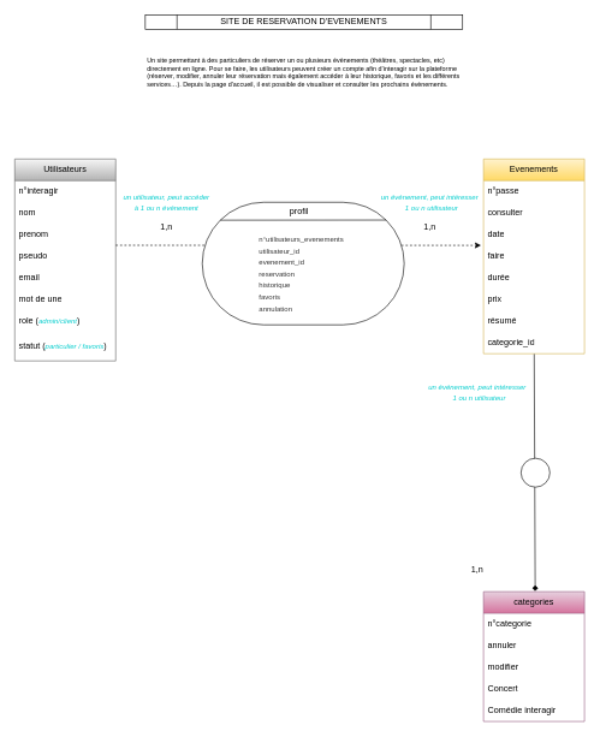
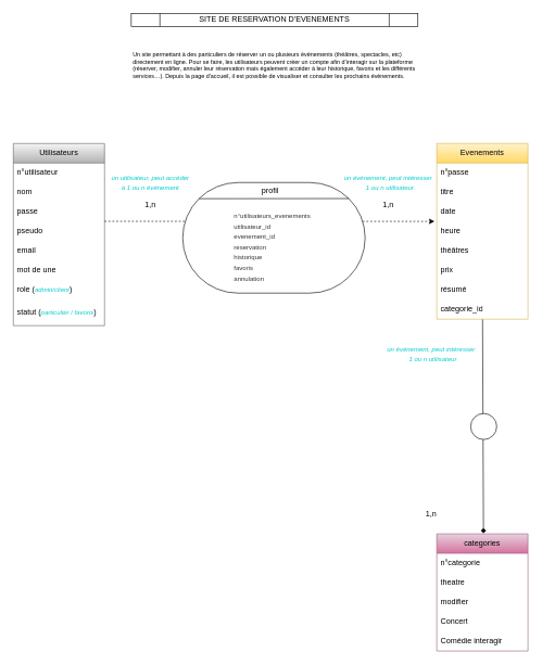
  <mxCell id="0" />
  <mxCell id="1" parent="0" />
  <mxCell id="2" value="Evenements" style="swimlane;fontStyle=0;childLayout=stackLayout;horizontal=1;startSize=30;horizontalStack=0;resizeParent=1;resizeParentMax=0;resizeLast=0;collapsible=1;marginBottom=0;whiteSpace=wrap;html=1;fillColor=#fff2cc;gradientColor=#ffd966;strokeColor=#d6b656;" parent="1" vertex="1"><mxGeometry x="670" y="220" width="140" height="270" as="geometry" /></mxCell>
  <mxCell id="3" value="n°passe" style="text;strokeColor=none;fillColor=none;align=left;verticalAlign=middle;spacingLeft=4;spacingRight=4;overflow=hidden;points=[[0,0.5],[1,0.5]];portConstraint=eastwest;rotatable=0;whiteSpace=wrap;html=1;" parent="2" vertex="1"><mxGeometry y="30" width="140" height="30" as="geometry" /></mxCell>
- <mxCell id="4" value="consulter" style="text;strokeColor=none;fillColor=none;align=left;verticalAlign=middle;spacingLeft=4;spacingRight=4;overflow=hidden;points=[[0,0.5],[1,0.5]];portConstraint=eastwest;rotatable=0;whiteSpace=wrap;html=1;" parent="2" vertex="1"><mxGeometry y="60" width="140" height="30" as="geometry" /></mxCell>
+ <mxCell id="4" value="titre" style="text;strokeColor=none;fillColor=none;align=left;verticalAlign=middle;spacingLeft=4;spacingRight=4;overflow=hidden;points=[[0,0.5],[1,0.5]];portConstraint=eastwest;rotatable=0;whiteSpace=wrap;html=1;" parent="2" vertex="1"><mxGeometry y="60" width="140" height="30" as="geometry" /></mxCell>
  <mxCell id="5" value="date" style="text;strokeColor=none;fillColor=none;align=left;verticalAlign=middle;spacingLeft=4;spacingRight=4;overflow=hidden;points=[[0,0.5],[1,0.5]];portConstraint=eastwest;rotatable=0;whiteSpace=wrap;html=1;" parent="2" vertex="1"><mxGeometry y="90" width="140" height="30" as="geometry" /></mxCell>
- <mxCell id="6" value="faire" style="text;strokeColor=none;fillColor=none;align=left;verticalAlign=middle;spacingLeft=4;spacingRight=4;overflow=hidden;points=[[0,0.5],[1,0.5]];portConstraint=eastwest;rotatable=0;whiteSpace=wrap;html=1;" parent="2" vertex="1"><mxGeometry y="120" width="140" height="30" as="geometry" /></mxCell>
- <mxCell id="7" value="durée" style="text;strokeColor=none;fillColor=none;align=left;verticalAlign=middle;spacingLeft=4;spacingRight=4;overflow=hidden;points=[[0,0.5],[1,0.5]];portConstraint=eastwest;rotatable=0;whiteSpace=wrap;html=1;" parent="2" vertex="1"><mxGeometry y="150" width="140" height="30" as="geometry" /></mxCell>
+ <mxCell id="6" value="heure" style="text;strokeColor=none;fillColor=none;align=left;verticalAlign=middle;spacingLeft=4;spacingRight=4;overflow=hidden;points=[[0,0.5],[1,0.5]];portConstraint=eastwest;rotatable=0;whiteSpace=wrap;html=1;" parent="2" vertex="1"><mxGeometry y="120" width="140" height="30" as="geometry" /></mxCell>
+ <mxCell id="7" value="théâtres" style="text;strokeColor=none;fillColor=none;align=left;verticalAlign=middle;spacingLeft=4;spacingRight=4;overflow=hidden;points=[[0,0.5],[1,0.5]];portConstraint=eastwest;rotatable=0;whiteSpace=wrap;html=1;" parent="2" vertex="1"><mxGeometry y="150" width="140" height="30" as="geometry" /></mxCell>
  <mxCell id="8" value="prix" style="text;strokeColor=none;fillColor=none;align=left;verticalAlign=middle;spacingLeft=4;spacingRight=4;overflow=hidden;points=[[0,0.5],[1,0.5]];portConstraint=eastwest;rotatable=0;whiteSpace=wrap;html=1;" parent="2" vertex="1"><mxGeometry y="180" width="140" height="30" as="geometry" /></mxCell>
  <mxCell id="9" value="résumé" style="text;strokeColor=none;fillColor=none;align=left;verticalAlign=middle;spacingLeft=4;spacingRight=4;overflow=hidden;points=[[0,0.5],[1,0.5]];portConstraint=eastwest;rotatable=0;whiteSpace=wrap;html=1;" parent="2" vertex="1"><mxGeometry y="210" width="140" height="30" as="geometry" /></mxCell>
  <mxCell id="10" value="categorie_id" style="text;strokeColor=none;fillColor=none;align=left;verticalAlign=middle;spacingLeft=4;spacingRight=4;overflow=hidden;points=[[0,0.5],[1,0.5]];portConstraint=eastwest;rotatable=0;whiteSpace=wrap;html=1;" parent="2" vertex="1"><mxGeometry y="240" width="140" height="30" as="geometry" /></mxCell>
  <mxCell id="11" value="Utilisateurs" style="swimlane;fontStyle=0;childLayout=stackLayout;horizontal=1;startSize=30;horizontalStack=0;resizeParent=1;resizeParentMax=0;resizeLast=0;collapsible=1;marginBottom=0;whiteSpace=wrap;html=1;fillColor=#f5f5f5;gradientColor=#b3b3b3;strokeColor=#666666;" parent="1" vertex="1"><mxGeometry x="20" y="220" width="140" height="280" as="geometry" /></mxCell>
- <mxCell id="12" value="n°interagir" style="text;strokeColor=none;fillColor=none;align=left;verticalAlign=middle;spacingLeft=4;spacingRight=4;overflow=hidden;points=[[0,0.5],[1,0.5]];portConstraint=eastwest;rotatable=0;whiteSpace=wrap;html=1;" parent="11" vertex="1"><mxGeometry y="30" width="140" height="30" as="geometry" /></mxCell>
+ <mxCell id="12" value="n°utilisateur" style="text;strokeColor=none;fillColor=none;align=left;verticalAlign=middle;spacingLeft=4;spacingRight=4;overflow=hidden;points=[[0,0.5],[1,0.5]];portConstraint=eastwest;rotatable=0;whiteSpace=wrap;html=1;" parent="11" vertex="1"><mxGeometry y="30" width="140" height="30" as="geometry" /></mxCell>
  <mxCell id="13" value="nom" style="text;strokeColor=none;fillColor=none;align=left;verticalAlign=middle;spacingLeft=4;spacingRight=4;overflow=hidden;points=[[0,0.5],[1,0.5]];portConstraint=eastwest;rotatable=0;whiteSpace=wrap;html=1;" parent="11" vertex="1"><mxGeometry y="60" width="140" height="30" as="geometry" /></mxCell>
- <mxCell id="14" value="prenom" style="text;strokeColor=none;fillColor=none;align=left;verticalAlign=middle;spacingLeft=4;spacingRight=4;overflow=hidden;points=[[0,0.5],[1,0.5]];portConstraint=eastwest;rotatable=0;whiteSpace=wrap;html=1;" parent="11" vertex="1"><mxGeometry y="90" width="140" height="30" as="geometry" /></mxCell>
+ <mxCell id="14" value="passe" style="text;strokeColor=none;fillColor=none;align=left;verticalAlign=middle;spacingLeft=4;spacingRight=4;overflow=hidden;points=[[0,0.5],[1,0.5]];portConstraint=eastwest;rotatable=0;whiteSpace=wrap;html=1;" parent="11" vertex="1"><mxGeometry y="90" width="140" height="30" as="geometry" /></mxCell>
  <mxCell id="15" value="pseudo" style="text;strokeColor=none;fillColor=none;align=left;verticalAlign=middle;spacingLeft=4;spacingRight=4;overflow=hidden;points=[[0,0.5],[1,0.5]];portConstraint=eastwest;rotatable=0;whiteSpace=wrap;html=1;" parent="11" vertex="1"><mxGeometry y="120" width="140" height="30" as="geometry" /></mxCell>
  <mxCell id="16" value="email" style="text;strokeColor=none;fillColor=none;align=left;verticalAlign=middle;spacingLeft=4;spacingRight=4;overflow=hidden;points=[[0,0.5],[1,0.5]];portConstraint=eastwest;rotatable=0;whiteSpace=wrap;html=1;" parent="11" vertex="1"><mxGeometry y="150" width="140" height="30" as="geometry" /></mxCell>
  <mxCell id="17" value="mot de une" style="text;strokeColor=none;fillColor=none;align=left;verticalAlign=middle;spacingLeft=4;spacingRight=4;overflow=hidden;points=[[0,0.5],[1,0.5]];portConstraint=eastwest;rotatable=0;whiteSpace=wrap;html=1;" parent="11" vertex="1"><mxGeometry y="180" width="140" height="30" as="geometry" /></mxCell>
  <mxCell id="18" value="&lt;div style=&quot;text-align: center;&quot;&gt;&lt;span style=&quot;background-color: initial;&quot;&gt;role (&lt;font color=&quot;#00cccc&quot;&gt;&lt;span style=&quot;font-size: 10px;&quot;&gt;&lt;i&gt;admin/client&lt;/i&gt;&lt;/span&gt;&lt;/font&gt;&lt;/span&gt;&lt;span style=&quot;background-color: initial;&quot;&gt;)&lt;/span&gt;&lt;/div&gt;" style="text;strokeColor=none;fillColor=none;align=left;verticalAlign=middle;spacingLeft=4;spacingRight=4;overflow=hidden;points=[[0,0.5],[1,0.5]];portConstraint=eastwest;rotatable=0;whiteSpace=wrap;html=1;" parent="11" vertex="1"><mxGeometry y="210" width="140" height="30" as="geometry" /></mxCell>
  <mxCell id="19" value="&lt;div style=&quot;&quot;&gt;&lt;span style=&quot;background-color: initial;&quot;&gt;statut (&lt;font color=&quot;#00cccc&quot;&gt;&lt;span style=&quot;font-size: 10px;&quot;&gt;&lt;i&gt;particulier / favoris&lt;/i&gt;&lt;/span&gt;&lt;/font&gt;&lt;/span&gt;&lt;span style=&quot;background-color: initial;&quot;&gt;)&lt;/span&gt;&lt;/div&gt;" style="text;strokeColor=none;fillColor=none;align=left;verticalAlign=middle;spacingLeft=4;spacingRight=4;overflow=hidden;points=[[0,0.5],[1,0.5]];portConstraint=eastwest;rotatable=0;whiteSpace=wrap;html=1;" parent="11" vertex="1"><mxGeometry y="240" width="140" height="40" as="geometry" /></mxCell>
  <mxCell id="20" value="" style="endArrow=classic;html=1;rounded=0;exitX=1;exitY=0.987;exitDx=0;exitDy=0;exitPerimeter=0;entryX=-0.025;entryY=-0.008;entryDx=0;entryDy=0;entryPerimeter=0;dashed=1;" parent="1" source="14" target="6" edge="1"><mxGeometry width="50" height="50" relative="1" as="geometry"><mxPoint x="221.96" y="340" as="sourcePoint" /><mxPoint x="540" y="340" as="targetPoint" /></mxGeometry></mxCell>
  <mxCell id="21" value="1,n" style="text;html=1;align=center;verticalAlign=middle;resizable=0;points=[];autosize=1;strokeColor=none;fillColor=none;" parent="1" vertex="1"><mxGeometry x="210" y="299" width="40" height="30" as="geometry" /></mxCell>
  <mxCell id="22" value="&lt;i style=&quot;font-size: 10px;&quot;&gt;&lt;font style=&quot;font-size: 10px;&quot; color=&quot;#00cccc&quot;&gt;un utilisateur, peut accéder &lt;br&gt;à 1 ou n événement&lt;/font&gt;&lt;/i&gt;" style="text;html=1;align=center;verticalAlign=middle;resizable=0;points=[];autosize=1;strokeColor=none;fillColor=none;" parent="1" vertex="1"><mxGeometry x="160" y="259" width="140" height="40" as="geometry" /></mxCell>
  <mxCell id="23" value="1,n" style="text;html=1;align=center;verticalAlign=middle;resizable=0;points=[];autosize=1;strokeColor=none;fillColor=none;" parent="1" vertex="1"><mxGeometry x="575" y="299" width="40" height="30" as="geometry" /></mxCell>
  <mxCell id="24" value="&lt;i style=&quot;font-size: 10px;&quot;&gt;&lt;font style=&quot;font-size: 10px;&quot; color=&quot;#00cccc&quot;&gt;un&amp;nbsp;&lt;/font&gt;&lt;/i&gt;&lt;i style=&quot;border-color: var(--border-color); font-size: 10px;&quot;&gt;&lt;font style=&quot;border-color: var(--border-color);&quot; color=&quot;#00cccc&quot;&gt;événement&lt;/font&gt;&lt;/i&gt;&lt;i style=&quot;font-size: 10px;&quot;&gt;&lt;font style=&quot;font-size: 10px;&quot; color=&quot;#00cccc&quot;&gt;, peut intéresser&lt;br&gt;&amp;nbsp; 1 ou n&amp;nbsp;&lt;/font&gt;&lt;/i&gt;&lt;i style=&quot;border-color: var(--border-color); font-size: 10px;&quot;&gt;&lt;font style=&quot;border-color: var(--border-color);&quot; color=&quot;#00cccc&quot;&gt;utilisateur&lt;/font&gt;&lt;/i&gt;" style="text;html=1;align=center;verticalAlign=middle;resizable=0;points=[];autosize=1;strokeColor=none;fillColor=none;" parent="1" vertex="1"><mxGeometry x="515" y="259" width="160" height="40" as="geometry" /></mxCell>
  <mxCell id="25" value="" style="rounded=1;whiteSpace=wrap;html=1;arcSize=50;" parent="1" vertex="1"><mxGeometry x="280" y="280" width="280" height="170" as="geometry" /></mxCell>
  <mxCell id="26" value="" style="endArrow=none;html=1;rounded=0;exitX=0.09;exitY=0.146;exitDx=0;exitDy=0;exitPerimeter=0;entryX=0.91;entryY=0.145;entryDx=0;entryDy=0;entryPerimeter=0;" parent="1" source="25" target="25" edge="1"><mxGeometry width="50" height="50" relative="1" as="geometry"><mxPoint x="297.64" y="304.68" as="sourcePoint" /><mxPoint x="541" y="306" as="targetPoint" /></mxGeometry></mxCell>
  <mxCell id="27" value="profil" style="text;html=1;align=center;verticalAlign=middle;resizable=0;points=[];autosize=1;strokeColor=none;fillColor=none;" parent="1" vertex="1"><mxGeometry x="389" y="277" width="50" height="30" as="geometry" /></mxCell>
  <mxCell id="28" value="&lt;p style=&quot;line-height: 160%; font-size: 10px;&quot;&gt;&lt;font color=&quot;#333333&quot;&gt;n°utilisateurs_evenements&lt;br&gt;utilisateur_id&lt;br&gt;evenement_id&lt;br&gt;reservation&lt;br&gt;historique&lt;br&gt;favoris&lt;br&gt;annulation&lt;/font&gt;&lt;/p&gt;" style="text;html=1;align=left;verticalAlign=middle;resizable=0;points=[];autosize=1;" parent="1" vertex="1"><mxGeometry x="357" y="304" width="140" height="150" as="geometry" /></mxCell>
  <mxCell id="29" value="categories" style="swimlane;fontStyle=0;childLayout=stackLayout;horizontal=1;startSize=30;horizontalStack=0;resizeParent=1;resizeParentMax=0;resizeLast=0;collapsible=1;marginBottom=0;whiteSpace=wrap;html=1;fillColor=#e6d0de;gradientColor=#d5739d;strokeColor=#996185;" parent="1" vertex="1"><mxGeometry x="670" y="820" width="140" height="180" as="geometry" /></mxCell>
  <mxCell id="30" value="n°categorie" style="text;strokeColor=none;fillColor=none;align=left;verticalAlign=middle;spacingLeft=4;spacingRight=4;overflow=hidden;points=[[0,0.5],[1,0.5]];portConstraint=eastwest;rotatable=0;whiteSpace=wrap;html=1;" parent="29" vertex="1"><mxGeometry y="30" width="140" height="30" as="geometry" /></mxCell>
- <mxCell id="31" value="annuler" style="text;strokeColor=none;fillColor=none;align=left;verticalAlign=middle;spacingLeft=4;spacingRight=4;overflow=hidden;points=[[0,0.5],[1,0.5]];portConstraint=eastwest;rotatable=0;whiteSpace=wrap;html=1;" parent="29" vertex="1"><mxGeometry y="60" width="140" height="30" as="geometry" /></mxCell>
+ <mxCell id="31" value="theatre" style="text;strokeColor=none;fillColor=none;align=left;verticalAlign=middle;spacingLeft=4;spacingRight=4;overflow=hidden;points=[[0,0.5],[1,0.5]];portConstraint=eastwest;rotatable=0;whiteSpace=wrap;html=1;" parent="29" vertex="1"><mxGeometry y="60" width="140" height="30" as="geometry" /></mxCell>
  <mxCell id="32" value="modifier" style="text;strokeColor=none;fillColor=none;align=left;verticalAlign=middle;spacingLeft=4;spacingRight=4;overflow=hidden;points=[[0,0.5],[1,0.5]];portConstraint=eastwest;rotatable=0;whiteSpace=wrap;html=1;" parent="29" vertex="1"><mxGeometry y="90" width="140" height="30" as="geometry" /></mxCell>
  <mxCell id="33" value="Concert" style="text;strokeColor=none;fillColor=none;align=left;verticalAlign=middle;spacingLeft=4;spacingRight=4;overflow=hidden;points=[[0,0.5],[1,0.5]];portConstraint=eastwest;rotatable=0;whiteSpace=wrap;html=1;" parent="29" vertex="1"><mxGeometry y="120" width="140" height="30" as="geometry" /></mxCell>
  <mxCell id="34" value="Comédie interagir" style="text;strokeColor=none;fillColor=none;align=left;verticalAlign=middle;spacingLeft=4;spacingRight=4;overflow=hidden;points=[[0,0.5],[1,0.5]];portConstraint=eastwest;rotatable=0;whiteSpace=wrap;html=1;" parent="29" vertex="1"><mxGeometry y="150" width="140" height="30" as="geometry" /></mxCell>
  <mxCell id="35" value="" style="endArrow=diamond;html=1;rounded=0;exitX=0.502;exitY=1.014;exitDx=0;exitDy=0;exitPerimeter=0;entryX=0.512;entryY=-0.004;entryDx=0;entryDy=0;entryPerimeter=0;" parent="1" source="10" target="29" edge="1"><mxGeometry width="50" height="50" relative="1" as="geometry"><mxPoint x="351" y="440" as="sourcePoint" /><mxPoint x="741" y="690" as="targetPoint" /></mxGeometry></mxCell>
  <mxCell id="36" value="&lt;i style=&quot;font-size: 10px;&quot;&gt;&lt;font style=&quot;font-size: 10px;&quot; color=&quot;#00cccc&quot;&gt;un&amp;nbsp;&lt;/font&gt;&lt;/i&gt;&lt;i style=&quot;border-color: var(--border-color); font-size: 10px;&quot;&gt;&lt;font style=&quot;border-color: var(--border-color);&quot; color=&quot;#00cccc&quot;&gt;événement&lt;/font&gt;&lt;/i&gt;&lt;i style=&quot;font-size: 10px;&quot;&gt;&lt;font style=&quot;font-size: 10px;&quot; color=&quot;#00cccc&quot;&gt;, peut intéresser&lt;br&gt;&amp;nbsp; 1 ou n&amp;nbsp;&lt;/font&gt;&lt;/i&gt;&lt;i style=&quot;border-color: var(--border-color); font-size: 10px;&quot;&gt;&lt;font style=&quot;border-color: var(--border-color);&quot; color=&quot;#00cccc&quot;&gt;utilisateur&lt;/font&gt;&lt;/i&gt;" style="text;html=1;align=center;verticalAlign=middle;resizable=0;points=[];autosize=1;strokeColor=none;fillColor=none;" parent="1" vertex="1"><mxGeometry x="581" y="523" width="160" height="40" as="geometry" /></mxCell>
  <mxCell id="37" value="1,n" style="text;html=1;align=center;verticalAlign=middle;resizable=0;points=[];autosize=1;strokeColor=none;fillColor=none;" parent="1" vertex="1"><mxGeometry x="641" y="775" width="40" height="30" as="geometry" /></mxCell>
  <mxCell id="38" value="" style="ellipse;whiteSpace=wrap;html=1;aspect=fixed;" parent="1" vertex="1"><mxGeometry x="722" y="635" width="40" height="40" as="geometry" /></mxCell>
  <mxCell id="39" value="SITE DE RESERVATION D'EVENEMENTS" style="shape=process;whiteSpace=wrap;html=1;backgroundOutline=1;" parent="1" vertex="1"><mxGeometry x="201" y="20" width="440" height="20" as="geometry" /></mxCell>
  <mxCell id="40" value="&lt;p style=&quot;line-height:1.38;margin-top:0pt;margin-bottom:0pt;&quot; dir=&quot;ltr&quot;&gt;&lt;/p&gt;&lt;p style=&quot;line-height:1.38;margin-top:0pt;margin-bottom:0pt;&quot; dir=&quot;ltr&quot;&gt;&lt;/p&gt;&lt;div&gt;&lt;/div&gt;&lt;span style=&quot;font-family: Arial, sans-serif; background-color: transparent; font-variant-numeric: normal; font-variant-east-asian: normal; font-variant-alternates: normal; font-variant-position: normal; vertical-align: baseline; font-size: 9px;&quot;&gt;&lt;span id=&quot;docs-internal-guid-3eaf1046-7fff-404b-623f-7b535a3fa58a&quot;&gt;&lt;/span&gt;&lt;div style=&quot;text-align: left;&quot;&gt;&lt;span style=&quot;background-color: transparent;&quot;&gt;Un site permettant à des particuliers de réserver un ou plusieurs évènements (théâtres, spectacles, etc)&lt;/span&gt;&lt;br&gt;&lt;/div&gt;&lt;/span&gt;&lt;span style=&quot;font-family: Arial, sans-serif; background-color: transparent; font-variant-numeric: normal; font-variant-east-asian: normal; font-variant-alternates: normal; font-variant-position: normal; vertical-align: baseline; font-size: 9px;&quot;&gt;&lt;font style=&quot;font-size: 9px;&quot;&gt;&lt;div style=&quot;text-align: left;&quot;&gt;&lt;span style=&quot;background-color: transparent;&quot;&gt;directement en ligne. Pour se faire, les utilisateurs peuvent créer un compte afin d’interagir sur la plateforme&lt;br&gt;(réserver, modifier, annuler leur réservation mais également accéder à leur historique, favoris et les différents&lt;br&gt;services…). Depuis la page d'accueil, il est possible de visualiser et consulter les prochains évènements.&lt;/span&gt;&lt;/div&gt;&lt;/font&gt;&lt;/span&gt;&lt;span id=&quot;docs-internal-guid-d5c1408f-7fff-7828-96c9-785d76111d96&quot;&gt;&lt;/span&gt;&lt;span id=&quot;docs-internal-guid-3eaf1046-7fff-404b-623f-7b535a3fa58a&quot;&gt;&lt;/span&gt;&lt;span id=&quot;docs-internal-guid-3eaf1046-7fff-404b-623f-7b535a3fa58a&quot;&gt;&lt;/span&gt;&lt;p style=&quot;font-size: 9px;&quot;&gt;&lt;/p&gt;&lt;font style=&quot;font-size: 9px;&quot;&gt;&lt;div style=&quot;text-align: left;&quot;&gt;&lt;/div&gt;&lt;span id=&quot;docs-internal-guid-f7cdca87-7fff-dbe9-ae89-b4db3ca43535&quot;&gt;&lt;/span&gt;&lt;/font&gt;" style="text;html=1;align=center;verticalAlign=middle;resizable=0;points=[];autosize=1;strokeColor=none;fillColor=none;" vertex="1" parent="1"><mxGeometry x="190" y="70" width="460" height="70" as="geometry" /></mxCell>
